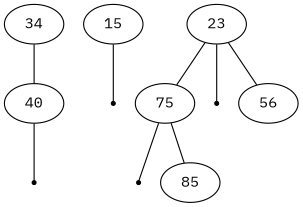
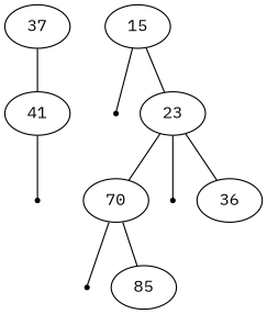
  graph {
    fontname="IBM Plex Mono"
    node [fontname="IBM Plex Mono"]
    edge [fontname="IBM Plex Mono"]
-   37 [label=34]
-   41 [label=40]
+   37
+   41
    null0 [shape=point]
    15
    23
    null2 [shape=point]
-   75
+   75 [label=70]
    null1 [shape=point]
-   36 [label=56]
+   36
    null3 [shape=point]
    n11 [label=85]
    37 -- 41
    41 -- null2
    15 -- null0
+   15 -- 23
    23 -- 75
    23 -- null1
    23 -- 36
    75 -- null3
    75 -- n11
  }
